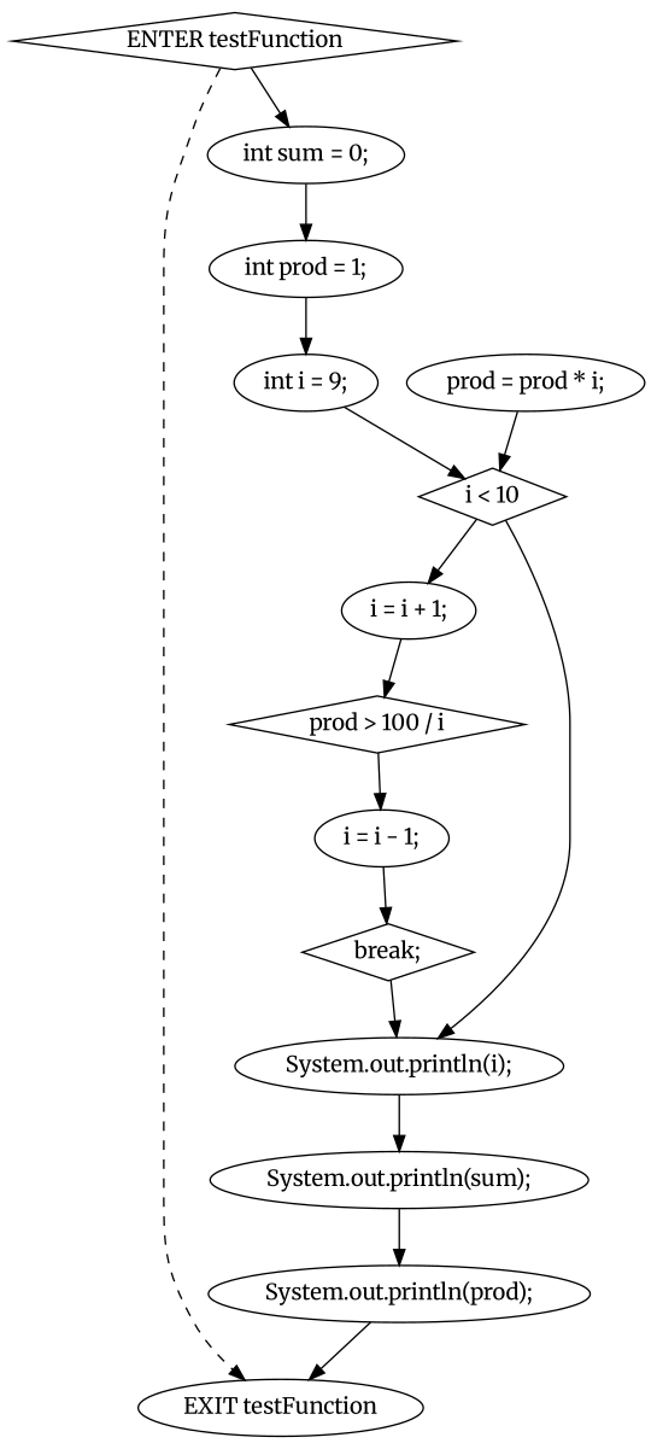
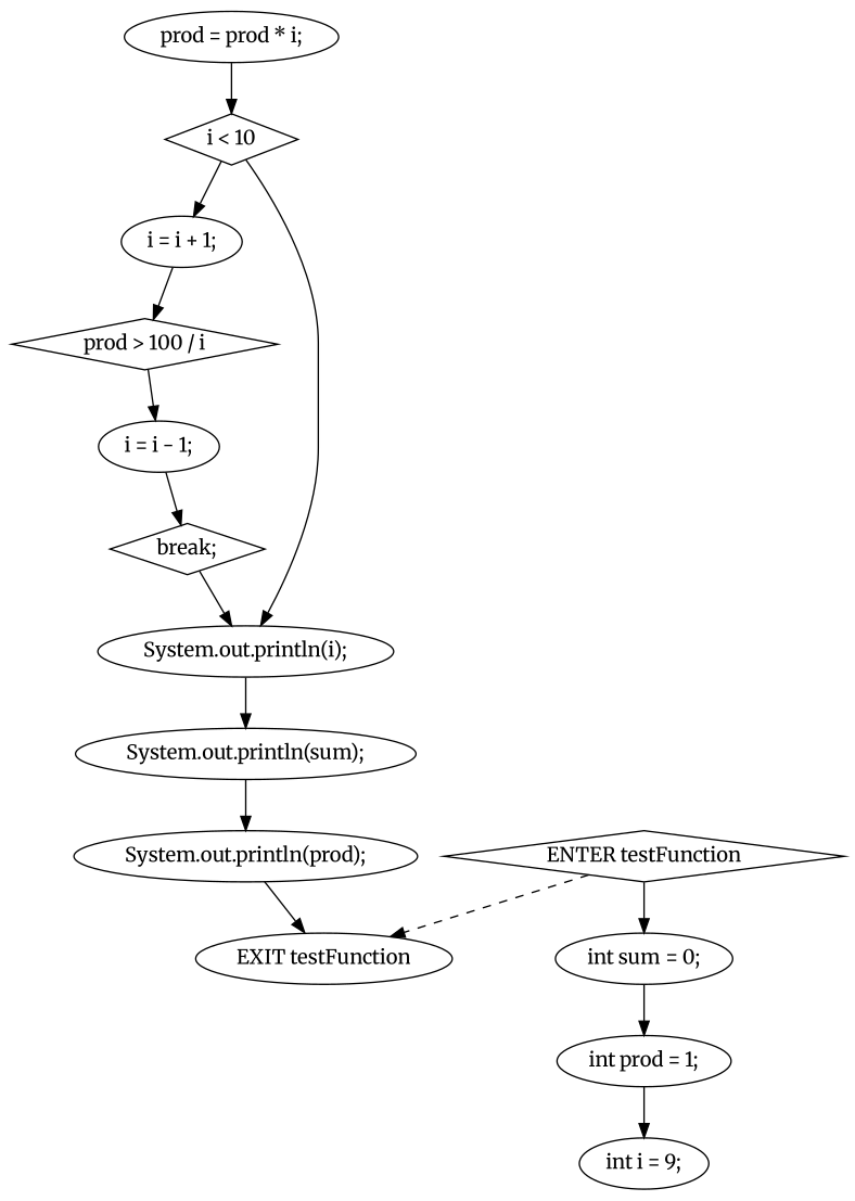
  digraph {
    fontname=Merriweather
    node [fontname=Merriweather]
    edge [fontname=Merriweather]
    n1 [label="ENTER testFunction" shape=diamond]
    n2 [label="EXIT testFunction"]
    n3 [label="int sum = 0;"]
    n4 [label="int prod = 1;"]
    n5 [label="int i = 9;"]
    n6 [label="i < 10" shape=diamond]
    n7 [label="i = i + 1;"]
    n8 [label="System.out.println(i);"]
    n9 [label="prod > 100 / i" shape=diamond]
    n10 [label="System.out.println(sum);"]
    n11 [label="i = i - 1;"]
    n12 [label="break;" shape=diamond]
    n13 [label="prod = prod * i;"]
    n14 [label="System.out.println(prod);"]
    n1 -> n2 [style=dashed]
    n1 -> n3
    n3 -> n4
    n4 -> n5
-   n5 -> n6
    n6 -> n7
    n6 -> n8
    n7 -> n9
    n8 -> n10
    n9 -> n11
    n10 -> n14
    n11 -> n12
    n12 -> n8
    n13 -> n6
    n14 -> n2
  }
